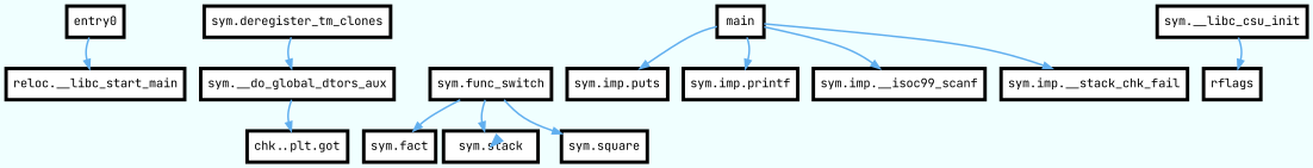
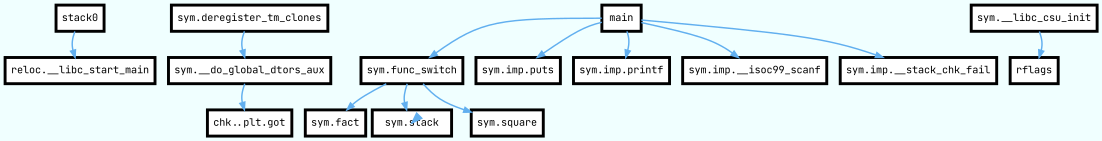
  digraph {
    bgcolor=azure
    fontname="JetBrains Mono"
    rankdir=TB
    splines=curved
    node [fillcolor=white fontname="JetBrains Mono" fontsize=14 penwidth=4 shape=box style=filled]
    edge [arrowhead=normal color="#61afef" fontname="JetBrains Mono" style=bold weight=2]
-   n1 [label=entry0]
+   n1 [label=stack0]
    n2 [label="reloc.__libc_start_main"]
    n3 [label="sym.__do_global_dtors_aux"]
    n4 [label="chk..plt.got"]
    n5 [label="sym.deregister_tm_clones"]
    n6 [label="sym.func_switch"]
    n7 [label="sym.fact"]
    n8 [label="sym.stack"]
    n9 [label="sym.square"]
    n10 [label="sym.__libc_csu_init"]
    n11 [label=rflags]
    n12 [label=main]
    n13 [label="sym.imp.puts"]
    n14 [label="sym.imp.printf"]
    n15 [label="sym.imp.__isoc99_scanf"]
    n16 [label="sym.imp.__stack_chk_fail"]
    n1 -> n2
    n3 -> n4
    n5 -> n3
    n6 -> n7
    n6 -> n8
    n6 -> n9
    n8 -> n8
    n10 -> n11
+   n12 -> n6
    n12 -> n13
    n12 -> n14
    n12 -> n15
    n12 -> n16
  }
